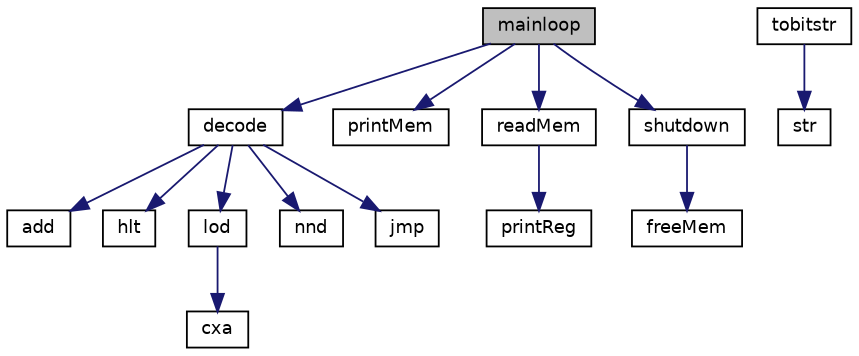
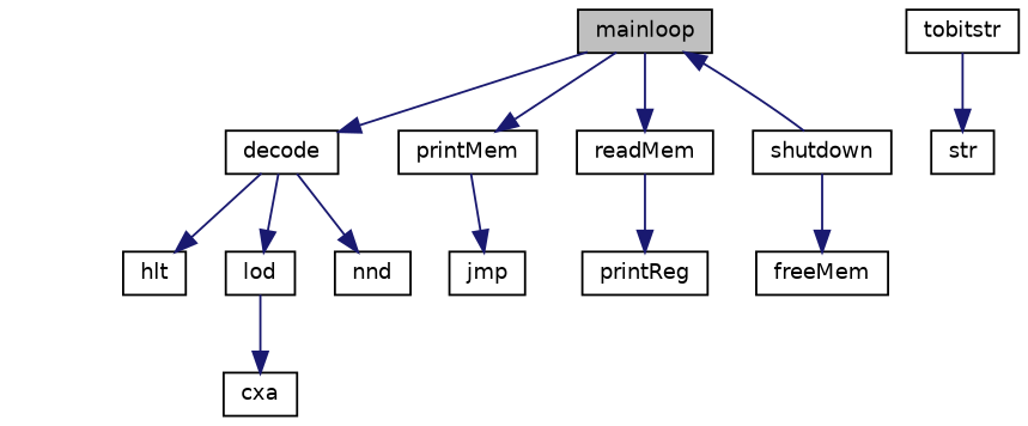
  digraph {
    rankdir=TB
    node [color=black fillcolor=white fontname=Helvetica fontsize=10 shape=record style=filled]
    edge [color=midnightblue fontname=Helvetica fontsize=10 labelfontname=Helvetica labelfontsize=10 style=solid]
    n1 [fillcolor=grey75 fontcolor=black height=0.2 label=mainloop width=0.4]
    n2 [height=0.2 label=decode width=0.4]
    n3 [height=0.2 label=printMem width=0.4]
    n4 [height=0.2 label=readMem width=0.4]
    n5 [height=0.2 label=shutdown width=0.4]
-   n6 [height=0.2 label=add width=0.4]
    n7 [height=0.2 label=hlt width=0.4]
    n8 [height=0.2 label=jmp width=0.4]
    n9 [height=0.2 label=lod width=0.4]
    n10 [height=0.2 label=nnd width=0.4]
    n11 [height=0.2 label=printReg width=0.4]
    n12 [height=0.2 label=freeMem width=0.4]
    n13 [height=0.2 label=cxa width=0.4]
    n14 [height=0.2 label=str width=0.4]
    n15 [height=0.2 label=tobitstr width=0.4]
    n1 -> n2
    n1 -> n3
    n1 -> n4
-   n1 -> n5
-   n2 -> n6
+   n5 -> n1
    n2 -> n7
-   n2 -> n8
+   n3 -> n8
    n2 -> n9
    n2 -> n10
    n4 -> n11
    n5 -> n12
    n9 -> n13
    n15 -> n14
  }
